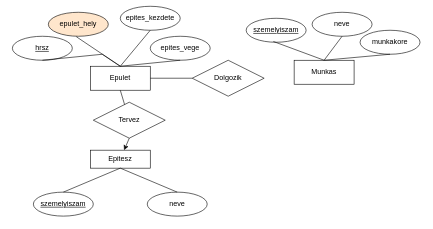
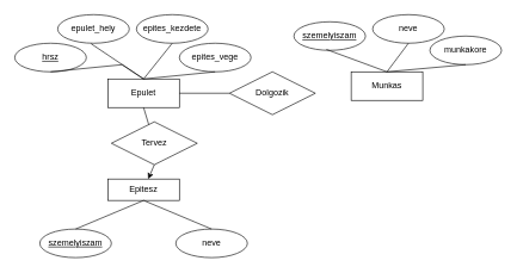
  <mxCell id="0" />
  <mxCell id="1" parent="0" />
  <mxCell id="2" value="Munkas" style="whiteSpace=wrap;html=1;align=center;" vertex="1" parent="1"><mxGeometry x="490" y="100" width="100" height="40" as="geometry" /></mxCell>
  <mxCell id="3" value="Epitesz" style="whiteSpace=wrap;html=1;align=center;" vertex="1" parent="1"><mxGeometry x="150" y="250" width="100" height="30" as="geometry" /></mxCell>
  <mxCell id="4" value="Epulet" style="whiteSpace=wrap;html=1;align=center;" vertex="1" parent="1"><mxGeometry x="150" y="110" width="100" height="40" as="geometry" /></mxCell>
  <mxCell id="5" value="hrsz" style="ellipse;whiteSpace=wrap;html=1;align=center;fontStyle=4;" vertex="1" parent="1"><mxGeometry x="20" y="60" width="100" height="40" as="geometry" /></mxCell>
- <mxCell id="6" value="epulet_hely" style="ellipse;whiteSpace=wrap;html=1;align=center;fillColor=#ffe6cc;" vertex="1" parent="1"><mxGeometry x="80" y="20" width="100" height="40" as="geometry" /></mxCell>
+ <mxCell id="6" value="epulet_hely" style="ellipse;whiteSpace=wrap;html=1;align=center;" vertex="1" parent="1"><mxGeometry x="80" y="20" width="100" height="40" as="geometry" /></mxCell>
  <mxCell id="7" value="" style="endArrow=none;html=1;rounded=0;exitX=0.5;exitY=1;exitDx=0;exitDy=0;entryX=0.5;entryY=0;entryDx=0;entryDy=0;" edge="1" parent="1" source="5" target="4"><mxGeometry relative="1" as="geometry"><mxPoint x="340" y="120" as="sourcePoint" /><mxPoint x="500" y="120" as="targetPoint" /><Array as="points"><mxPoint x="170" y="90" /></Array></mxGeometry></mxCell>
  <mxCell id="8" value="" style="endArrow=none;html=1;rounded=0;exitX=0.5;exitY=0;exitDx=0;exitDy=0;entryX=0.466;entryY=1.018;entryDx=0;entryDy=0;entryPerimeter=0;" edge="1" parent="1" source="4" target="6"><mxGeometry relative="1" as="geometry"><mxPoint x="340" y="120" as="sourcePoint" /><mxPoint x="500" y="120" as="targetPoint" /></mxGeometry></mxCell>
- <mxCell id="9" value="epites_kezdete" style="ellipse;whiteSpace=wrap;html=1;align=center;" vertex="1" parent="1"><mxGeometry x="200" y="10" width="100" height="40" as="geometry" /></mxCell>
+ <mxCell id="9" value="epites_kezdete" style="ellipse;whiteSpace=wrap;html=1;align=center;" vertex="1" parent="1"><mxGeometry x="190" y="20" width="100" height="40" as="geometry" /></mxCell>
  <mxCell id="10" value="epites_vege" style="ellipse;whiteSpace=wrap;html=1;align=center;" vertex="1" parent="1"><mxGeometry x="250" y="60" width="100" height="40" as="geometry" /></mxCell>
  <mxCell id="11" value="" style="endArrow=none;html=1;rounded=0;exitX=0.5;exitY=0;exitDx=0;exitDy=0;entryX=0.5;entryY=1;entryDx=0;entryDy=0;" edge="1" parent="1" source="4" target="9"><mxGeometry relative="1" as="geometry"><mxPoint x="270" y="120" as="sourcePoint" /><mxPoint x="430" y="120" as="targetPoint" /></mxGeometry></mxCell>
  <mxCell id="12" value="" style="endArrow=none;html=1;rounded=0;entryX=0.5;entryY=1;entryDx=0;entryDy=0;" edge="1" parent="1" target="10"><mxGeometry relative="1" as="geometry"><mxPoint x="200" y="110" as="sourcePoint" /><mxPoint x="250" y="70" as="targetPoint" /></mxGeometry></mxCell>
  <mxCell id="13" value="szemelyiszam" style="ellipse;whiteSpace=wrap;html=1;align=center;fontStyle=4;" vertex="1" parent="1"><mxGeometry x="410" y="30" width="100" height="40" as="geometry" /></mxCell>
  <mxCell id="14" value="" style="endArrow=none;html=1;rounded=0;exitX=0.454;exitY=0.968;exitDx=0;exitDy=0;exitPerimeter=0;entryX=0.5;entryY=0;entryDx=0;entryDy=0;" edge="1" parent="1" source="13" target="2"><mxGeometry relative="1" as="geometry"><mxPoint x="300" y="120" as="sourcePoint" /><mxPoint x="460" y="120" as="targetPoint" /></mxGeometry></mxCell>
  <mxCell id="15" value="neve" style="ellipse;whiteSpace=wrap;html=1;align=center;" vertex="1" parent="1"><mxGeometry x="520" y="20" width="100" height="40" as="geometry" /></mxCell>
  <mxCell id="16" value="munkakore" style="ellipse;whiteSpace=wrap;html=1;align=center;" vertex="1" parent="1"><mxGeometry x="600" y="50" width="100" height="40" as="geometry" /></mxCell>
  <mxCell id="17" value="" style="endArrow=none;html=1;rounded=0;exitX=0.5;exitY=1;exitDx=0;exitDy=0;entryX=0.5;entryY=0;entryDx=0;entryDy=0;" edge="1" parent="1" source="15" target="2"><mxGeometry relative="1" as="geometry"><mxPoint x="300" y="120" as="sourcePoint" /><mxPoint x="460" y="120" as="targetPoint" /></mxGeometry></mxCell>
  <mxCell id="18" value="" style="endArrow=none;html=1;rounded=0;exitX=0.5;exitY=1;exitDx=0;exitDy=0;" edge="1" parent="1" source="16"><mxGeometry relative="1" as="geometry"><mxPoint x="580" y="70" as="sourcePoint" /><mxPoint x="540" y="100" as="targetPoint" /></mxGeometry></mxCell>
  <mxCell id="19" value="szemelyiszam" style="ellipse;whiteSpace=wrap;html=1;align=center;fontStyle=4;" vertex="1" parent="1"><mxGeometry x="55" y="320" width="100" height="40" as="geometry" /></mxCell>
  <mxCell id="20" value="" style="endArrow=none;html=1;rounded=0;exitX=0.5;exitY=1;exitDx=0;exitDy=0;entryX=0.5;entryY=0;entryDx=0;entryDy=0;" edge="1" parent="1" source="3" target="19"><mxGeometry relative="1" as="geometry"><mxPoint x="300.4" y="118.72" as="sourcePoint" /><mxPoint x="385" y="150" as="targetPoint" /></mxGeometry></mxCell>
  <mxCell id="21" value="neve" style="ellipse;whiteSpace=wrap;html=1;align=center;" vertex="1" parent="1"><mxGeometry x="245" y="320" width="100" height="40" as="geometry" /></mxCell>
  <mxCell id="22" value="" style="endArrow=none;html=1;rounded=0;exitX=0.5;exitY=1;exitDx=0;exitDy=0;entryX=0.5;entryY=0;entryDx=0;entryDy=0;" edge="1" parent="1" source="3" target="21"><mxGeometry relative="1" as="geometry"><mxPoint x="135" y="160" as="sourcePoint" /><mxPoint x="295" y="160" as="targetPoint" /></mxGeometry></mxCell>
  <mxCell id="23" value="Dolgozik" style="shape=rhombus;perimeter=rhombusPerimeter;whiteSpace=wrap;html=1;align=center;" vertex="1" parent="1"><mxGeometry x="320" y="100" width="120" height="60" as="geometry" /></mxCell>
  <mxCell id="24" value="" style="endArrow=none;html=1;rounded=0;exitX=1;exitY=0.5;exitDx=0;exitDy=0;" edge="1" parent="1" source="4" target="23"><mxGeometry relative="1" as="geometry"><mxPoint x="300" y="40" as="sourcePoint" /><mxPoint x="460" y="40" as="targetPoint" /></mxGeometry></mxCell>
  <mxCell id="25" value="Tervez" style="shape=rhombus;perimeter=rhombusPerimeter;whiteSpace=wrap;html=1;align=center;" vertex="1" parent="1"><mxGeometry x="155" y="170" width="120" height="60" as="geometry" /></mxCell>
  <mxCell id="26" value="" style="endArrow=none;html=1;rounded=0;exitX=0.5;exitY=1;exitDx=0;exitDy=0;" edge="1" parent="1" source="4" target="25"><mxGeometry relative="1" as="geometry"><mxPoint x="220" y="160" as="sourcePoint" /><mxPoint x="380" y="160" as="targetPoint" /></mxGeometry></mxCell>
  <mxCell id="27" value="" style="endArrow=classic;html=1;rounded=0;exitX=0.5;exitY=1;exitDx=0;exitDy=0;" edge="1" parent="1" source="25" target="3"><mxGeometry width="50" height="50" relative="1" as="geometry"><mxPoint x="280" y="190" as="sourcePoint" /><mxPoint x="330" y="140" as="targetPoint" /></mxGeometry></mxCell>
